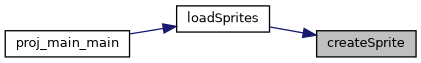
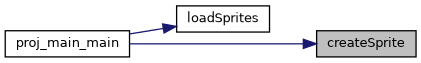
  digraph {
    rankdir=RL
    node [color=black fillcolor=white fontname=Helvetica fontsize=10 shape=record style=filled]
    edge [color=midnightblue dir=back fontname=Helvetica fontsize=10 labelfontname=Helvetica labelfontsize=10 style=solid]
    n1 [fillcolor=grey75 fontcolor=black height=0.2 label=createSprite width=0.4]
    n2 [height=0.2 label=loadSprites width=0.4]
    n3 [height=0.2 label=proj_main_main width=0.4]
-   n1 -> n2
+   n1 -> n3
    n2 -> n3
  }
